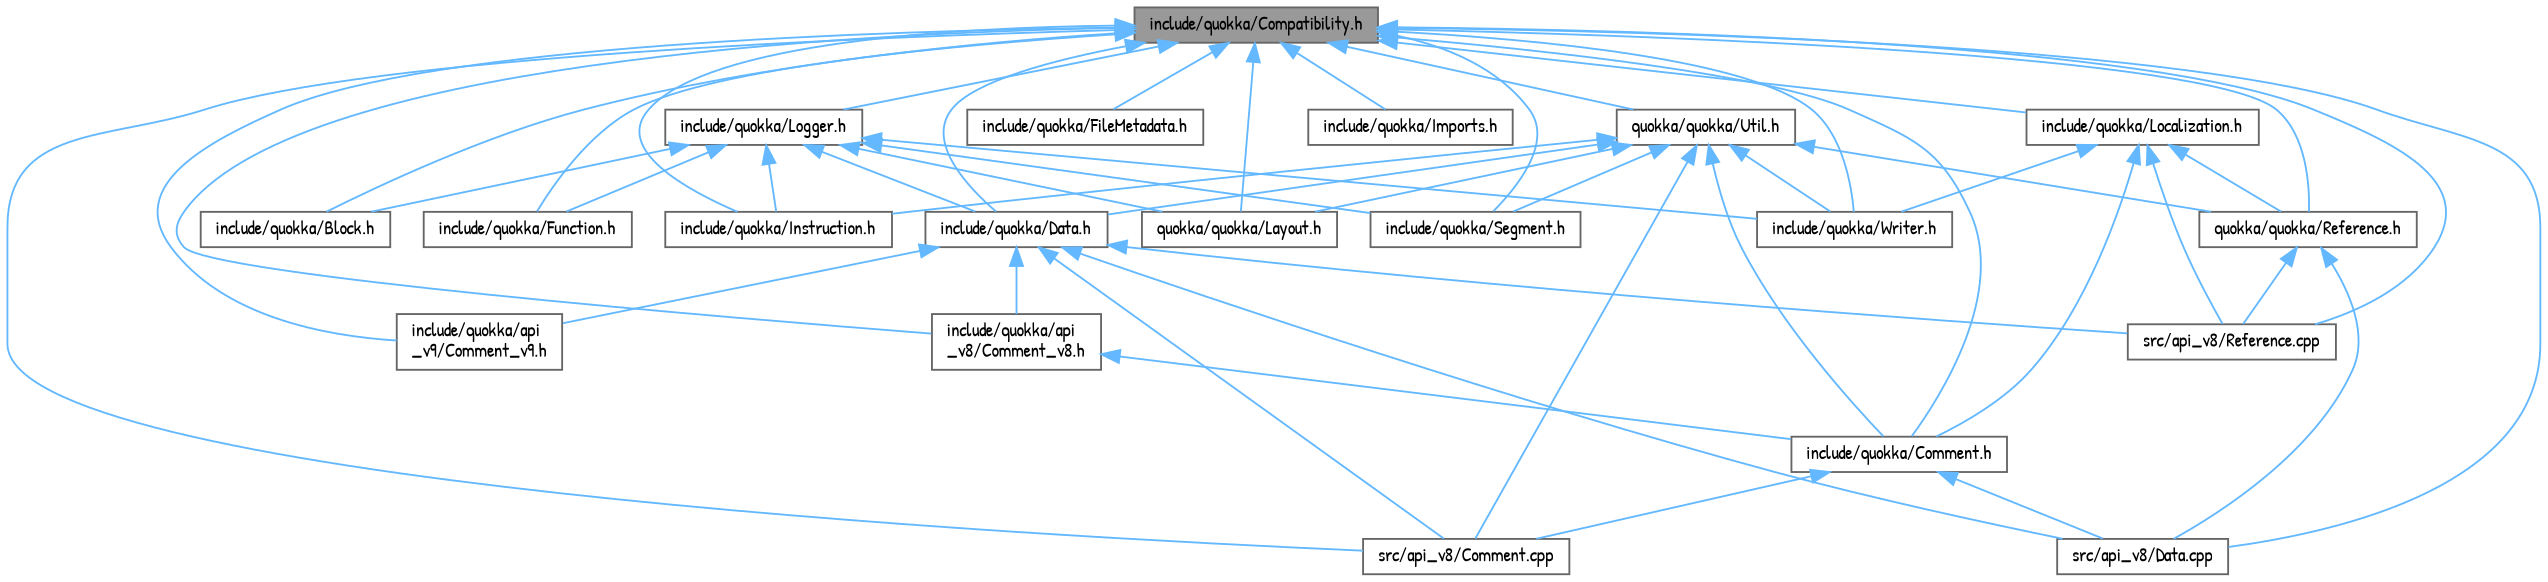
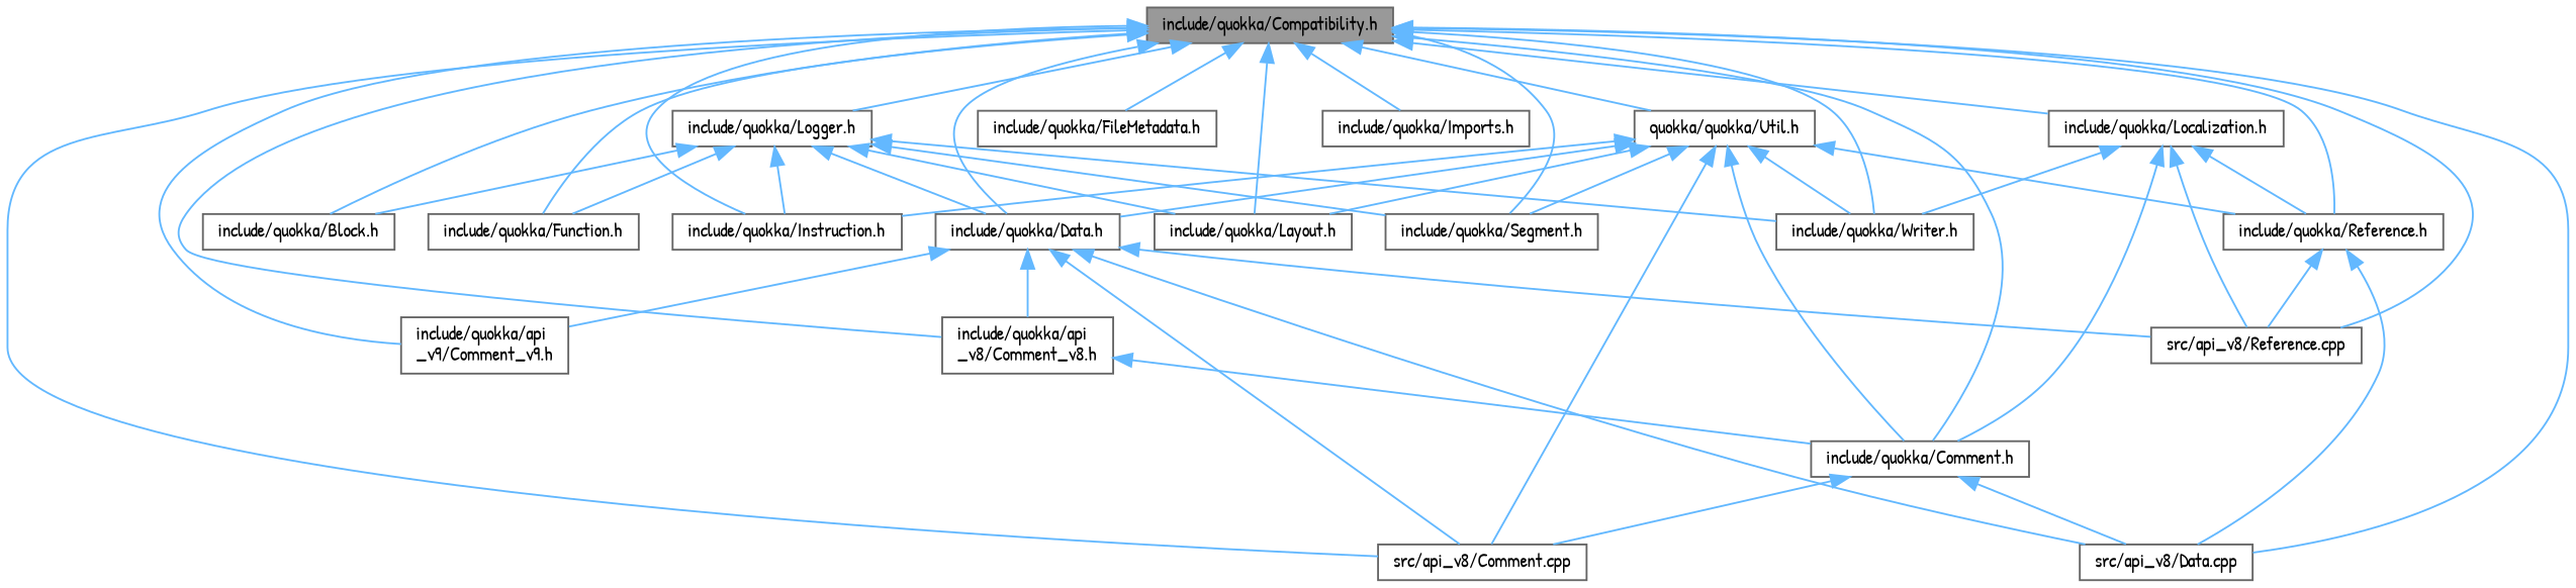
  digraph {
    fontname="Patrick Hand"
    node [color=grey40 fillcolor=white fontname="Patrick Hand" fontsize=10 shape=box style=filled]
    edge [color=steelblue1 dir=back fontname="Patrick Hand" fontsize=10 labelfontname=Helvetica labelfontsize=10 style=solid]
    n1 [color=gray40 fillcolor=grey60 fontcolor=black height=0.2 label="include/quokka/Compatibility.h" width=0.4]
    n2 [height=0.2 label="include/quokka/Block.h" width=0.4]
    n3 [height=0.2 label="include/quokka/Comment.h" width=0.4]
    n4 [height=0.2 label="src/api_v8/Comment.cpp" width=0.4]
    n5 [height=0.2 label="src/api_v8/Data.cpp" width=0.4]
    n6 [height=0.2 label="include/quokka/Data.h" width=0.4]
    n7 [height=0.2 label="include/quokka/api\l_v8/Comment_v8.h" width=0.4]
    n8 [height=0.2 label="include/quokka/api\l_v9/Comment_v9.h" width=0.4]
    n9 [height=0.2 label="src/api_v8/Reference.cpp" width=0.4]
    n10 [height=0.2 label="include/quokka/FileMetadata.h" width=0.4]
    n11 [height=0.2 label="include/quokka/Function.h" width=0.4]
    n12 [height=0.2 label="include/quokka/Imports.h" width=0.4]
    n13 [height=0.2 label="include/quokka/Instruction.h" width=0.4]
-   n14 [height=0.2 label="quokka/quokka/Layout.h" width=0.4]
+   n14 [height=0.2 label="include/quokka/Layout.h" width=0.4]
    n15 [height=0.2 label="include/quokka/Localization.h" width=0.4]
-   n16 [height=0.2 label="quokka/quokka/Reference.h" width=0.4]
+   n16 [height=0.2 label="include/quokka/Reference.h" width=0.4]
    n17 [height=0.2 label="include/quokka/Writer.h" width=0.4]
    n18 [height=0.2 label="include/quokka/Logger.h" width=0.4]
    n19 [height=0.2 label="include/quokka/Segment.h" width=0.4]
    n20 [height=0.2 label="quokka/quokka/Util.h" width=0.4]
    n1 -> n2
    n1 -> n3
    n1 -> n4
    n1 -> n5
    n1 -> n6
    n1 -> n7
    n1 -> n8
    n1 -> n9
    n1 -> n10
    n1 -> n11
    n1 -> n12
    n1 -> n13
    n1 -> n14
    n1 -> n15
    n1 -> n16
    n1 -> n17
    n1 -> n18
    n1 -> n19
    n1 -> n20
    n3 -> n4
    n3 -> n5
    n6 -> n4
    n6 -> n5
    n6 -> n7
    n6 -> n8
    n6 -> n9
    n7 -> n3
    n15 -> n3
    n15 -> n9
    n15 -> n16
    n15 -> n17
    n16 -> n5
    n16 -> n9
    n18 -> n2
    n18 -> n6
    n18 -> n11
    n18 -> n13
    n18 -> n14
    n18 -> n17
    n18 -> n19
    n20 -> n3
    n20 -> n4
    n20 -> n6
    n20 -> n13
    n20 -> n14
    n20 -> n16
    n20 -> n17
    n20 -> n19
  }
